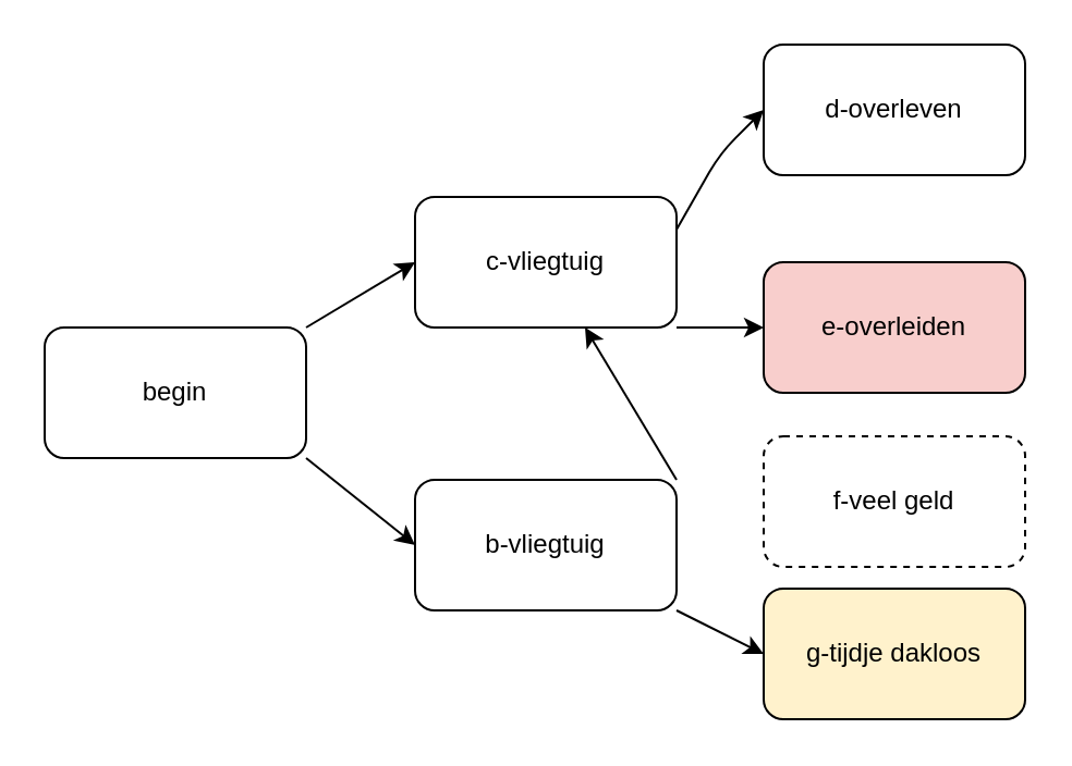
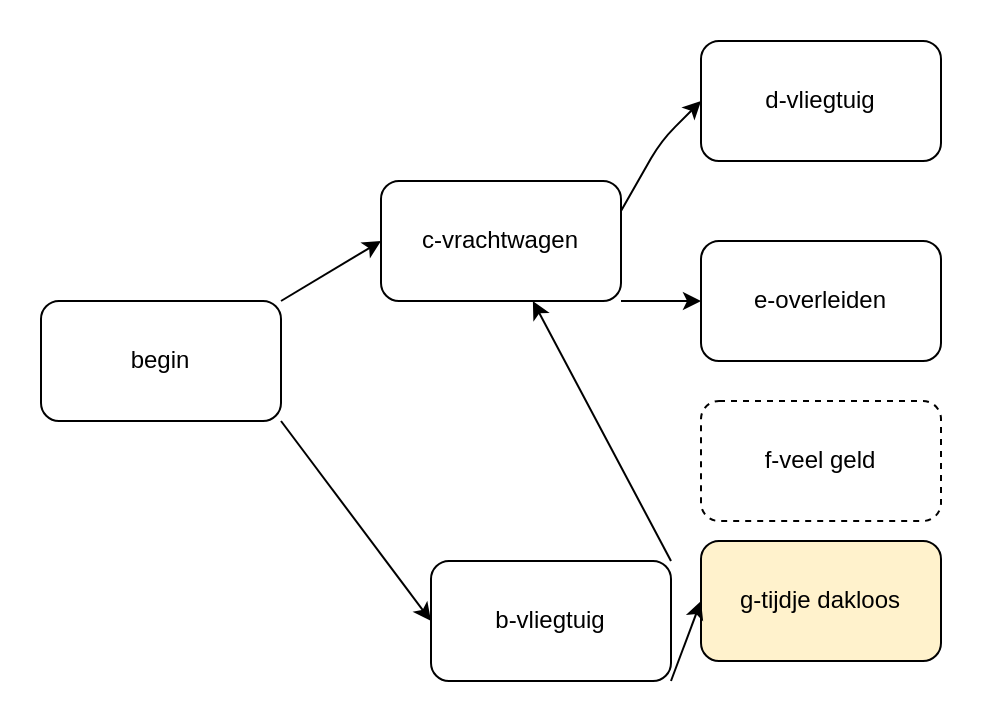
  <mxCell id="0" />
  <mxCell id="1" parent="0" />
  <mxCell id="2" value="begin" style="rounded=1;whiteSpace=wrap;html=1;" vertex="1" parent="1"><mxGeometry x="20" y="150" width="120" height="60" as="geometry" /></mxCell>
- <mxCell id="3" value="c-vliegtuig" style="rounded=1;whiteSpace=wrap;html=1;" vertex="1" parent="1"><mxGeometry x="190" y="90" width="120" height="60" as="geometry" /></mxCell>
- <mxCell id="4" value="b-vliegtuig" style="rounded=1;whiteSpace=wrap;html=1;" vertex="1" parent="1"><mxGeometry x="190" y="220" width="120" height="60" as="geometry" /></mxCell>
- <mxCell id="5" value="d-overleven" style="rounded=1;whiteSpace=wrap;html=1;" vertex="1" parent="1"><mxGeometry x="350" y="20" width="120" height="60" as="geometry" /></mxCell>
- <mxCell id="6" value="e-overleiden" style="rounded=1;whiteSpace=wrap;html=1;fillColor=#f8cecc;" vertex="1" parent="1"><mxGeometry x="350" y="120" width="120" height="60" as="geometry" /></mxCell>
+ <mxCell id="3" value="c-vrachtwagen" style="rounded=1;whiteSpace=wrap;html=1;" vertex="1" parent="1"><mxGeometry x="190" y="90" width="120" height="60" as="geometry" /></mxCell>
+ <mxCell id="4" value="b-vliegtuig" style="rounded=1;whiteSpace=wrap;html=1;" vertex="1" parent="1"><mxGeometry x="215" y="280" width="120" height="60" as="geometry" /></mxCell>
+ <mxCell id="5" value="d-vliegtuig" style="rounded=1;whiteSpace=wrap;html=1;" vertex="1" parent="1"><mxGeometry x="350" y="20" width="120" height="60" as="geometry" /></mxCell>
+ <mxCell id="6" value="e-overleiden" style="rounded=1;whiteSpace=wrap;html=1;" vertex="1" parent="1"><mxGeometry x="350" y="120" width="120" height="60" as="geometry" /></mxCell>
  <mxCell id="7" value="f-veel geld" style="rounded=1;whiteSpace=wrap;html=1;dashed=1;" vertex="1" parent="1"><mxGeometry x="350" y="200" width="120" height="60" as="geometry" /></mxCell>
  <mxCell id="8" value="g-tijdje dakloos" style="rounded=1;whiteSpace=wrap;html=1;fillColor=#fff2cc;" vertex="1" parent="1"><mxGeometry x="350" y="270" width="120" height="60" as="geometry" /></mxCell>
  <mxCell id="9" value="" style="endArrow=classic;html=1;exitX=1;exitY=0;exitDx=0;exitDy=0;" edge="1" parent="1" source="2"><mxGeometry width="50" height="50" relative="1" as="geometry"><mxPoint x="140" y="170" as="sourcePoint" /><mxPoint x="190" y="120" as="targetPoint" /></mxGeometry></mxCell>
  <mxCell id="10" value="" style="endArrow=classic;html=1;entryX=0;entryY=0.5;entryDx=0;entryDy=0;exitX=1;exitY=1;exitDx=0;exitDy=0;" edge="1" parent="1" source="2" target="4"><mxGeometry width="50" height="50" relative="1" as="geometry"><mxPoint x="130" y="250" as="sourcePoint" /><mxPoint x="180" y="200" as="targetPoint" /><Array as="points" /></mxGeometry></mxCell>
  <mxCell id="11" value="" style="endArrow=classic;html=1;exitX=1;exitY=0.25;exitDx=0;exitDy=0;" edge="1" parent="1" source="3"><mxGeometry width="50" height="50" relative="1" as="geometry"><mxPoint x="300" y="100" as="sourcePoint" /><mxPoint x="350" y="50" as="targetPoint" /><Array as="points"><mxPoint x="330" y="70" /></Array></mxGeometry></mxCell>
  <mxCell id="12" value="" style="endArrow=classic;html=1;exitX=1;exitY=1;exitDx=0;exitDy=0;" edge="1" parent="1" source="3"><mxGeometry width="50" height="50" relative="1" as="geometry"><mxPoint x="300" y="200" as="sourcePoint" /><mxPoint x="350" y="150" as="targetPoint" /></mxGeometry></mxCell>
  <mxCell id="13" value="" style="endArrow=classic;html=1;exitX=1;exitY=0;exitDx=0;exitDy=0;" edge="1" parent="1" source="4" target="3"><mxGeometry width="50" height="50" relative="1" as="geometry"><mxPoint x="300" y="260" as="sourcePoint" /><mxPoint x="350" y="210" as="targetPoint" /></mxGeometry></mxCell>
  <mxCell id="14" value="" style="endArrow=classic;html=1;entryX=0;entryY=0.5;entryDx=0;entryDy=0;exitX=1;exitY=1;exitDx=0;exitDy=0;" edge="1" parent="1" source="4" target="8"><mxGeometry width="50" height="50" relative="1" as="geometry"><mxPoint x="300" y="320" as="sourcePoint" /><mxPoint x="350" y="270" as="targetPoint" /></mxGeometry></mxCell>
